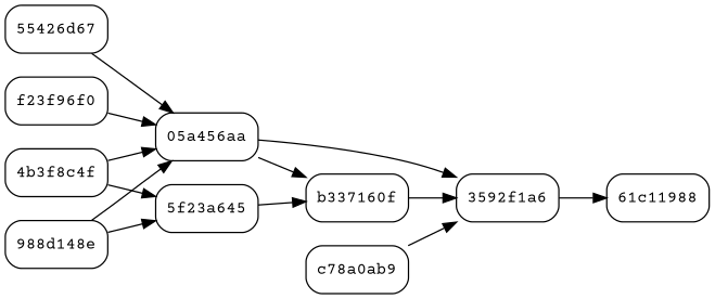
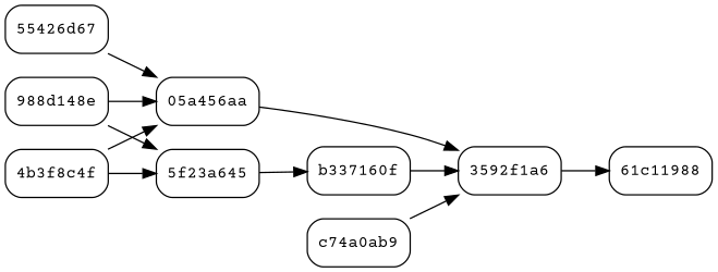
  digraph {
    fontname="Courier Prime"
    rankdir=LR
    node [fontname="Courier Prime" fontsize=12 shape=box style=rounded]
    edge [fontname="Courier Prime"]
    n1 [label="4b3f8c4f"]
    n2 [label="55426d67"]
-   n3 [label=f23f96f0]
    n4 [label="988d148e"]
    n5 [label="05a456aa"]
    n6 [label="5f23a645"]
    n7 [label=b337160f]
-   n8 [label=c78a0ab9]
+   n8 [label=c74a0ab9]
    n9 [label="3592f1a6"]
    n10 [label="61c11988"]
    subgraph sub_1 {
      rank=same
      n1
      n2
-     n3
      n4
    }
    subgraph sub_2 {
      rank=same
      n5
      n6
    }
    subgraph sub_3 {
      rank=same
      n7
      n8
    }
    subgraph sub_4 {
      rank=same
      n9
    }
    subgraph sub_5 {
      rank=same
      n10
    }
    n1 -> n5
    n1 -> n6
    n2 -> n5
-   n3 -> n5
    n4 -> n5
    n4 -> n6
-   n5 -> n7
    n5 -> n9
    n6 -> n7
    n7 -> n9
    n8 -> n9
    n9 -> n10
  }
